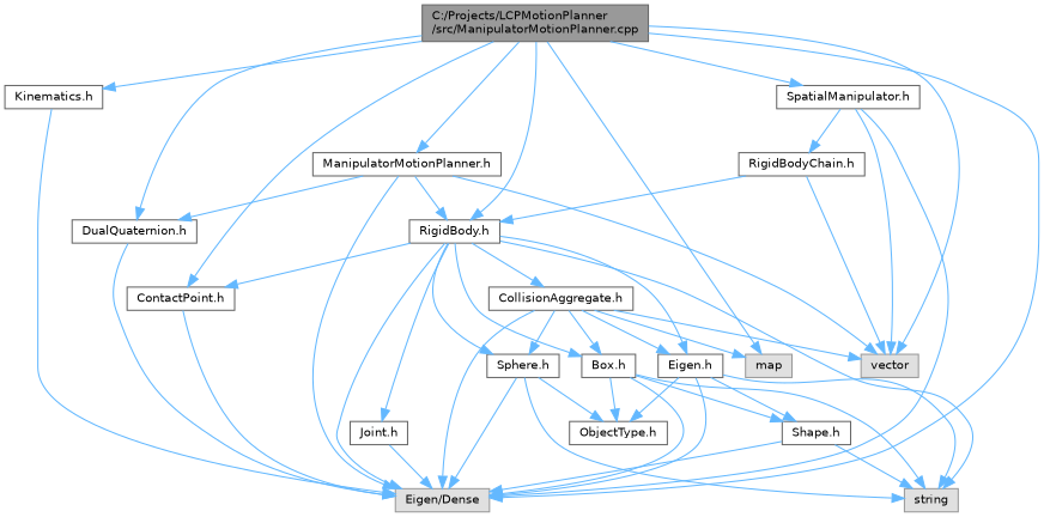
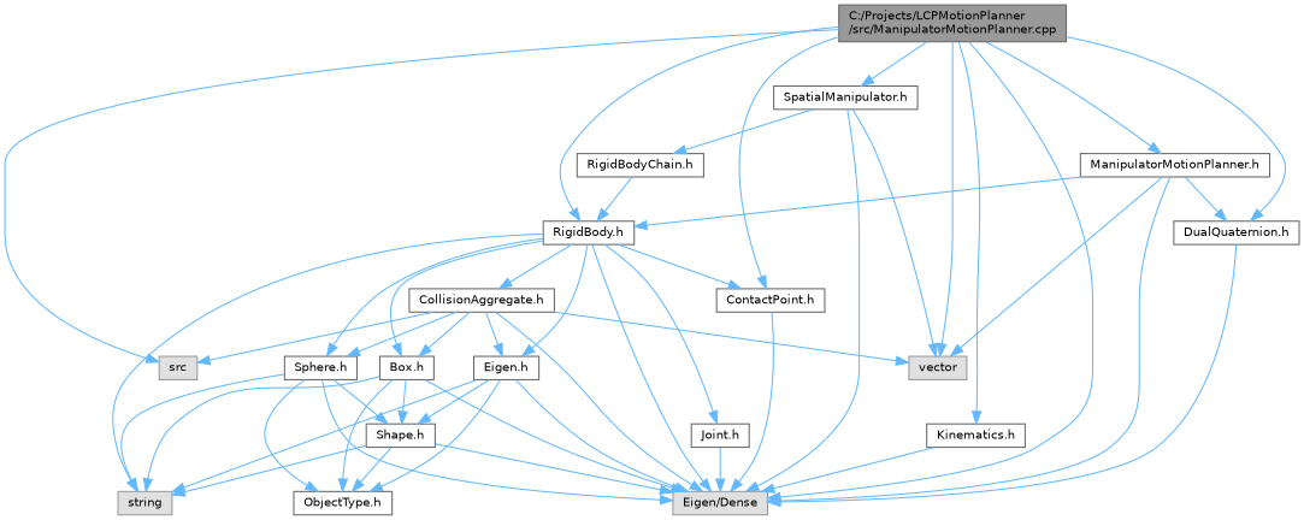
  digraph {
    node [color=grey40 fillcolor=white fontname=Helvetica fontsize=10 shape=box style=filled]
    edge [color=steelblue1 fontname=Helvetica fontsize=10 labelfontname=Helvetica labelfontsize=10 style=solid]
    n1 [color=gray40 fillcolor=grey60 fontcolor=black height=0.2 label="C:/Projects/LCPMotionPlanner\l/src/ManipulatorMotionPlanner.cpp" width=0.4]
    n2 [height=0.2 label="ManipulatorMotionPlanner.h" width=0.4]
    n3 [height=0.2 label="DualQuaternion.h" width=0.4]
    n4 [color=grey60 fillcolor="#E0E0E0" height=0.2 label="Eigen/Dense" width=0.4]
    n5 [color=grey60 fillcolor="#E0E0E0" height=0.2 label=vector width=0.4]
    n6 [height=0.2 label="RigidBody.h" width=0.4]
-   n7 [color=grey60 fillcolor="#E0E0E0" height=0.2 label=map width=0.4]
+   n7 [color=grey60 fillcolor="#E0E0E0" height=0.2 label=src width=0.4]
    n8 [height=0.2 label="ContactPoint.h" width=0.4]
    n9 [height=0.2 label="SpatialManipulator.h" width=0.4]
    n10 [height=0.2 label="Kinematics.h" width=0.4]
    n11 [height=0.2 label="Joint.h" width=0.4]
    n12 [height=0.2 label="CollisionAggregate.h" width=0.4]
    n13 [height=0.2 label="Sphere.h" width=0.4]
    n14 [color=grey60 fillcolor="#E0E0E0" height=0.2 label=string width=0.4]
    n15 [height=0.2 label="Eigen.h" width=0.4]
    n16 [height=0.2 label="Box.h" width=0.4]
    n17 [height=0.2 label="RigidBodyChain.h" width=0.4]
    n18 [height=0.2 label="Shape.h" width=0.4]
    n19 [height=0.2 label="ObjectType.h" width=0.4]
    n1 -> n2
    n1 -> n3
    n1 -> n4
    n1 -> n5
    n1 -> n6
    n1 -> n7
    n1 -> n8
    n1 -> n9
    n1 -> n10
    n2 -> n3
    n2 -> n4
    n2 -> n5
    n2 -> n6
    n3 -> n4
    n6 -> n4
    n6 -> n8
    n6 -> n11
    n6 -> n12
    n6 -> n13
    n6 -> n14
    n6 -> n15
    n6 -> n16
    n8 -> n4
    n9 -> n4
    n9 -> n5
    n9 -> n17
    n10 -> n4
    n11 -> n4
    n12 -> n4
    n12 -> n5
    n12 -> n7
    n12 -> n13
    n12 -> n15
    n12 -> n16
    n13 -> n4
    n13 -> n14
+   n13 -> n18
    n13 -> n19
    n15 -> n4
    n15 -> n14
    n15 -> n18
    n15 -> n19
    n16 -> n4
    n16 -> n14
    n16 -> n18
    n16 -> n19
-   n17 -> n5
    n17 -> n6
    n18 -> n4
    n18 -> n14
+   n18 -> n19
  }
